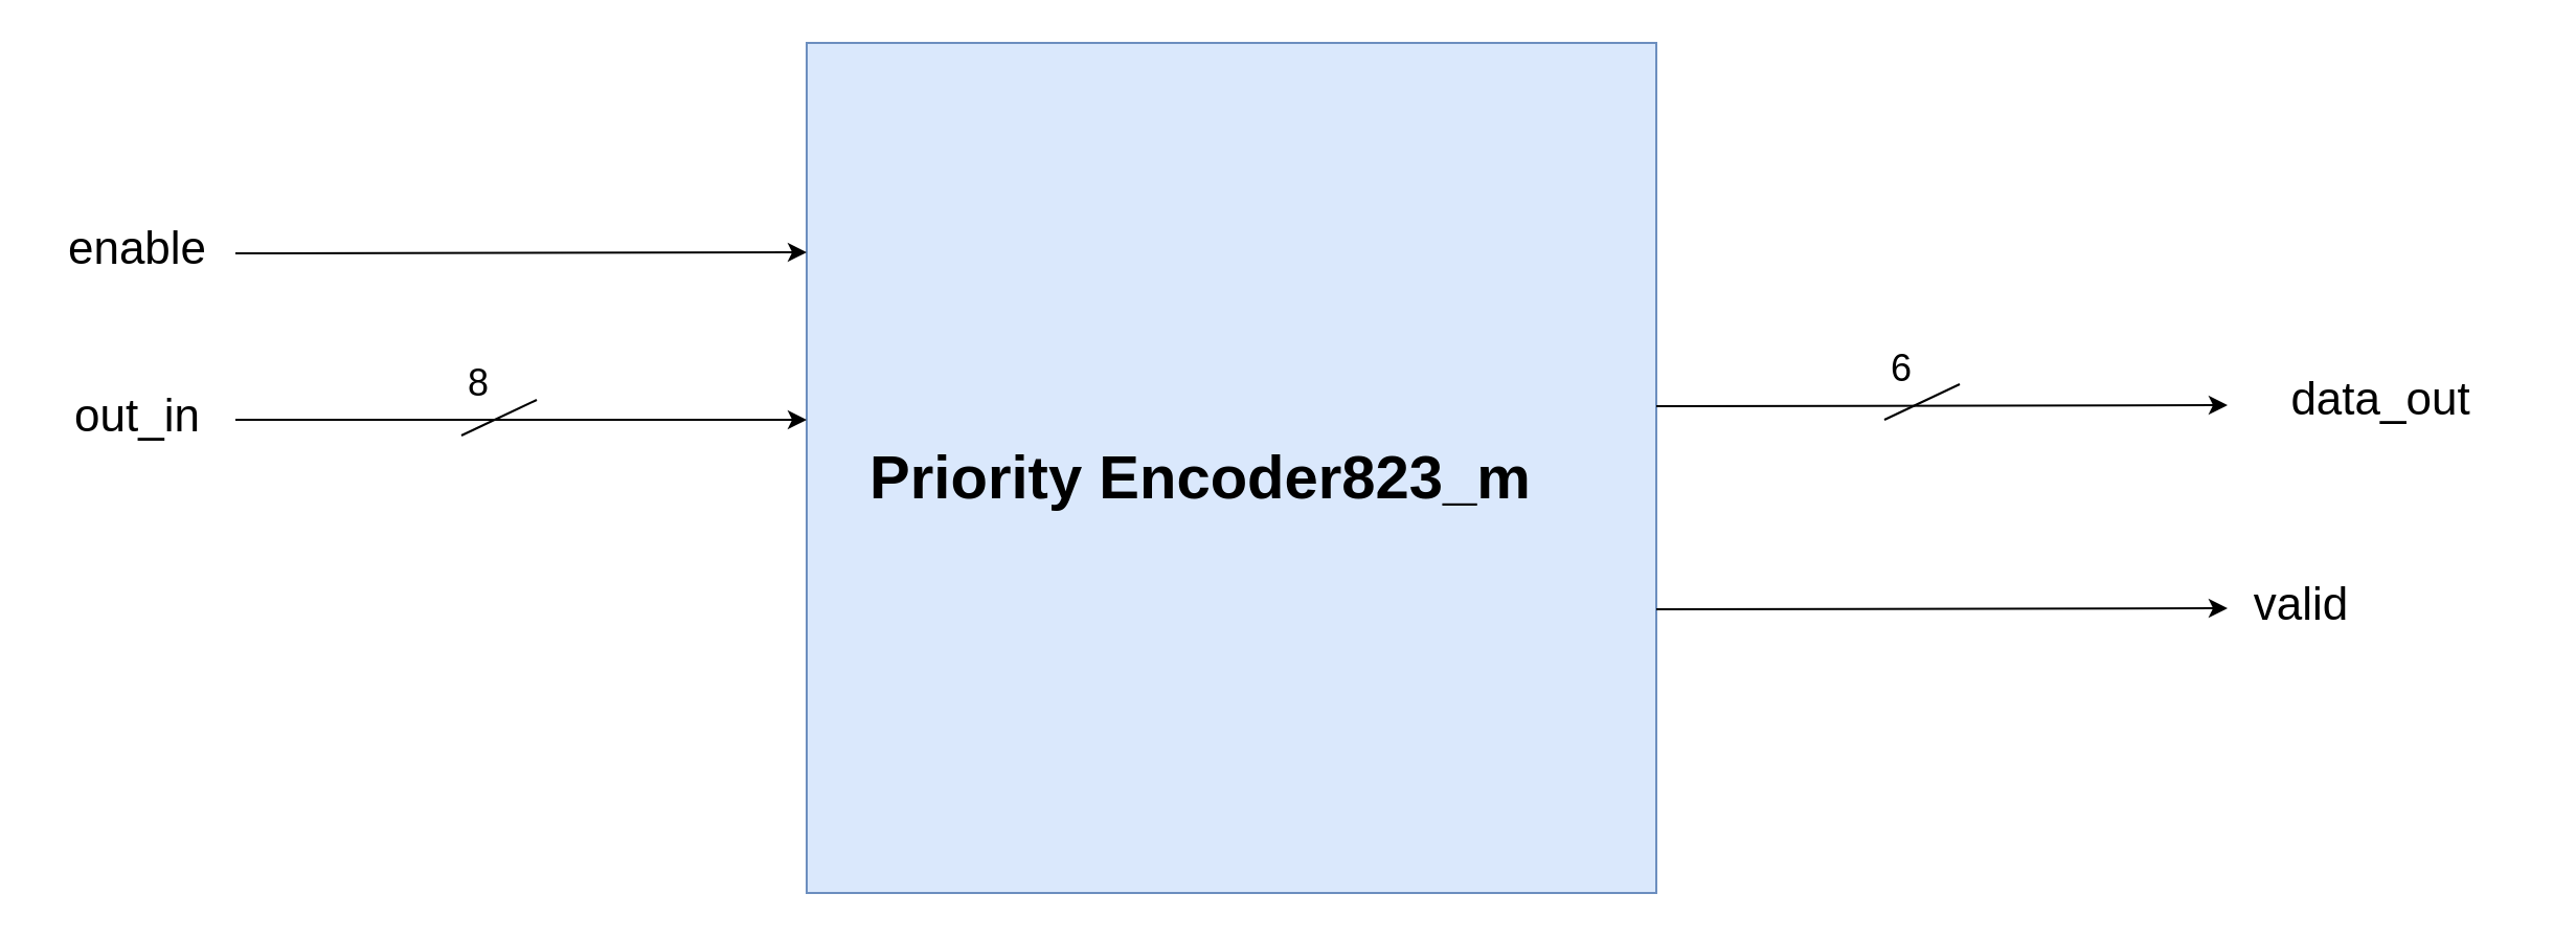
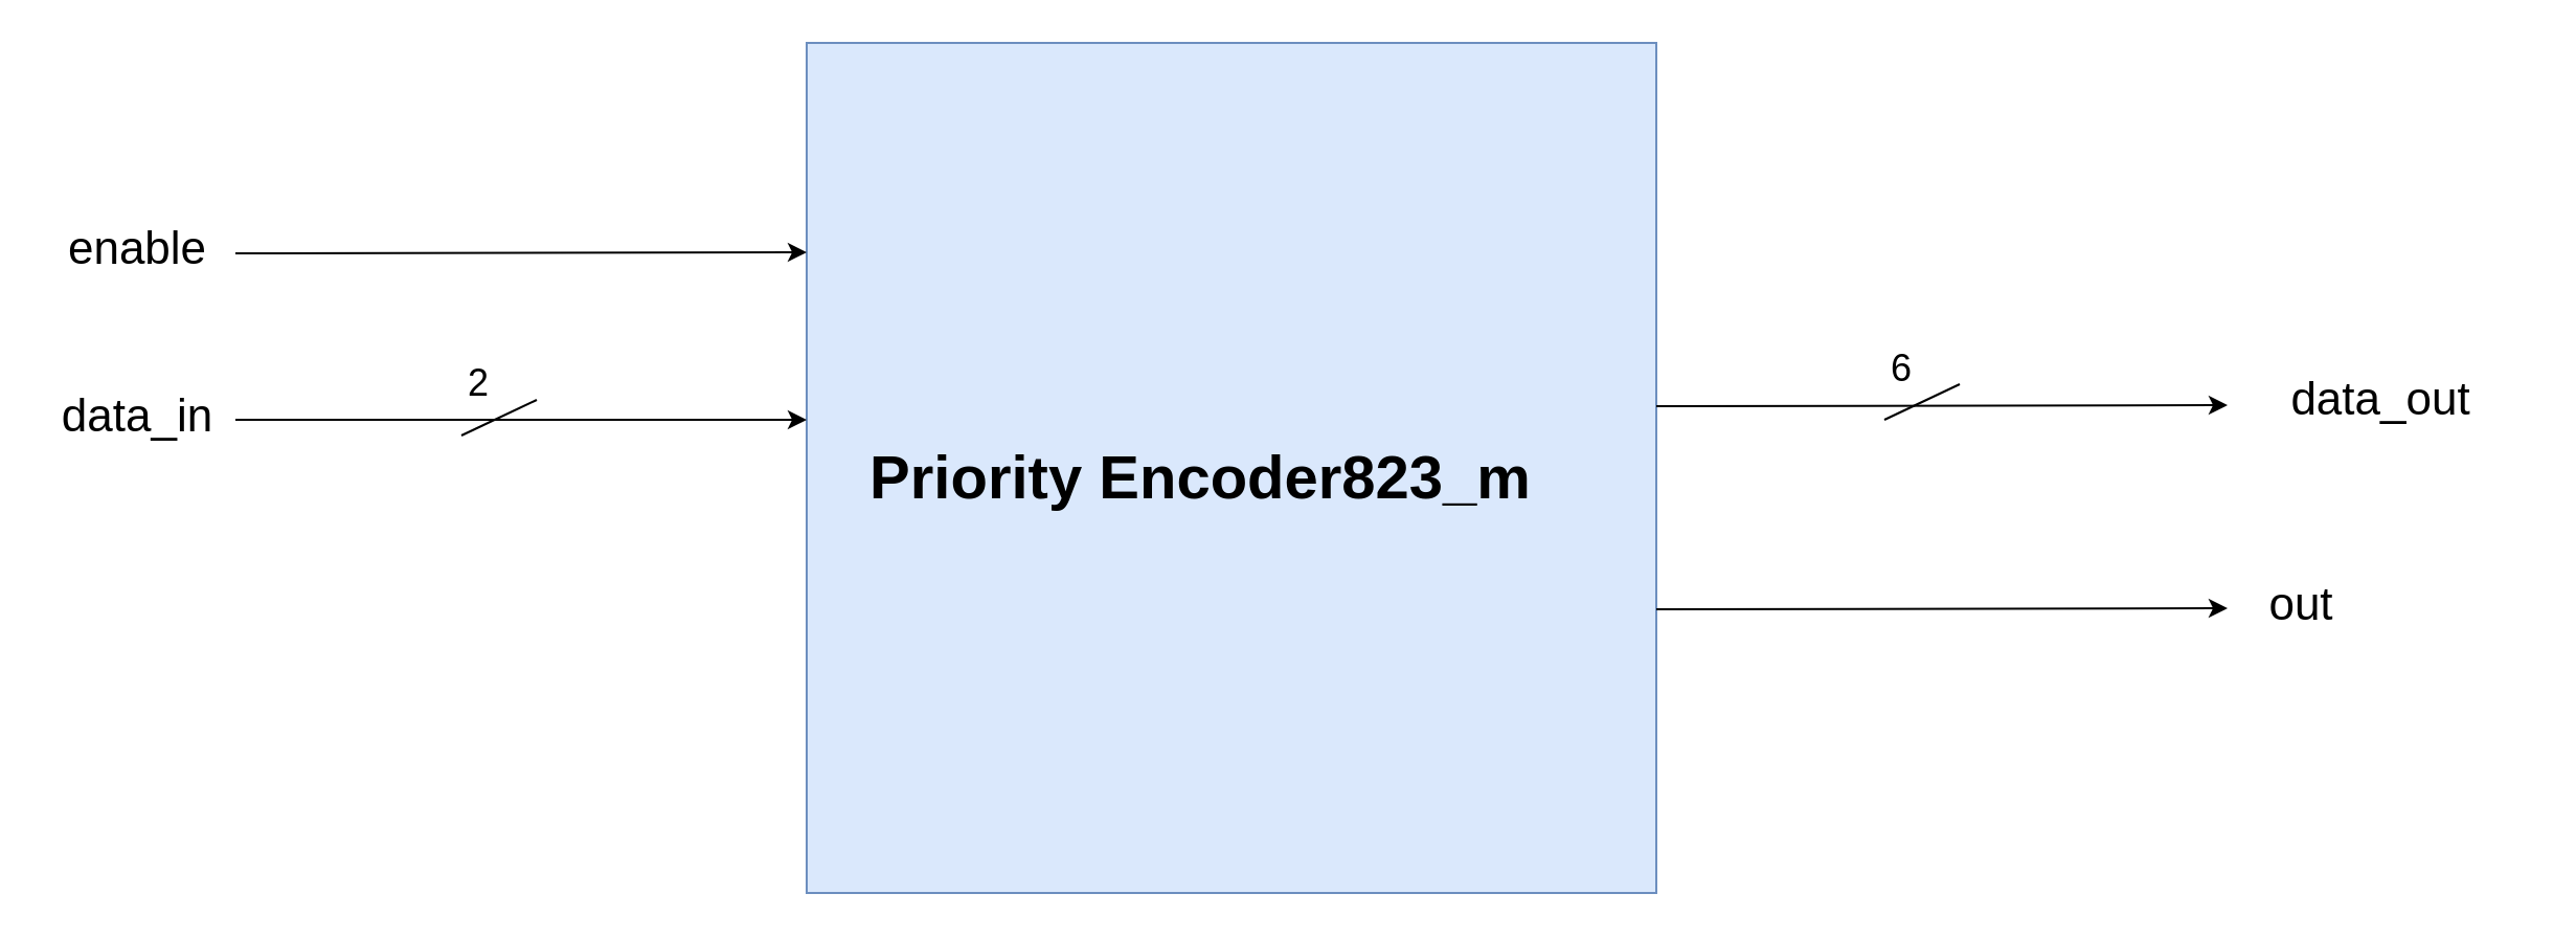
  <mxCell id="0" />
  <mxCell id="1" parent="0" />
  <mxCell id="2" value="" style="whiteSpace=wrap;html=1;aspect=fixed;fillColor=#dae8fc;strokeColor=#6c8ebf;" vertex="1" parent="1"><mxGeometry x="385" y="20" width="406" height="406" as="geometry" /></mxCell>
  <mxCell id="3" value="" style="endArrow=classic;html=1;rounded=0;entryX=0;entryY=0.25;entryDx=0;entryDy=0;" edge="1" parent="1"><mxGeometry width="50" height="50" relative="1" as="geometry"><mxPoint x="112" y="120.5" as="sourcePoint" /><mxPoint x="385" y="120" as="targetPoint" /></mxGeometry></mxCell>
  <mxCell id="4" value="" style="endArrow=classic;html=1;rounded=0;entryX=0;entryY=0.25;entryDx=0;entryDy=0;" edge="1" parent="1"><mxGeometry width="50" height="50" relative="1" as="geometry"><mxPoint x="112" y="200" as="sourcePoint" /><mxPoint x="385" y="200" as="targetPoint" /></mxGeometry></mxCell>
  <mxCell id="5" value="" style="endArrow=classic;html=1;rounded=0;entryX=0;entryY=0.25;entryDx=0;entryDy=0;" edge="1" parent="1"><mxGeometry width="50" height="50" relative="1" as="geometry"><mxPoint x="791" y="193.5" as="sourcePoint" /><mxPoint x="1064" y="193" as="targetPoint" /></mxGeometry></mxCell>
  <mxCell id="6" value="" style="endArrow=classic;html=1;rounded=0;entryX=0;entryY=0.25;entryDx=0;entryDy=0;" edge="1" parent="1"><mxGeometry width="50" height="50" relative="1" as="geometry"><mxPoint x="791" y="290.5" as="sourcePoint" /><mxPoint x="1064" y="290" as="targetPoint" /></mxGeometry></mxCell>
  <mxCell id="7" value="&lt;font style=&quot;font-size: 29px;&quot;&gt;&lt;b&gt;Priority Encoder823_m&lt;/b&gt;&lt;/font&gt;" style="text;html=1;align=center;verticalAlign=middle;resizable=0;points=[];autosize=1;strokeColor=none;fillColor=none;" vertex="1" parent="1"><mxGeometry x="406" y="204" width="334" height="47" as="geometry" /></mxCell>
  <mxCell id="8" value="&lt;font style=&quot;font-size: 22px;&quot;&gt;enable&lt;/font&gt;" style="text;html=1;align=center;verticalAlign=middle;resizable=0;points=[];autosize=1;strokeColor=none;fillColor=none;" vertex="1" parent="1"><mxGeometry x="23" y="100" width="84" height="38" as="geometry" /></mxCell>
- <mxCell id="9" value="&lt;font style=&quot;font-size: 22px;&quot;&gt;out_in&lt;/font&gt;" style="text;html=1;align=center;verticalAlign=middle;resizable=0;points=[];autosize=1;strokeColor=none;fillColor=none;" vertex="1" parent="1"><mxGeometry x="20" y="180" width="90" height="38" as="geometry" /></mxCell>
+ <mxCell id="9" value="&lt;font style=&quot;font-size: 22px;&quot;&gt;data_in&lt;/font&gt;" style="text;html=1;align=center;verticalAlign=middle;resizable=0;points=[];autosize=1;strokeColor=none;fillColor=none;" vertex="1" parent="1"><mxGeometry x="20" y="180" width="90" height="38" as="geometry" /></mxCell>
  <mxCell id="10" value="" style="endArrow=none;html=1;rounded=0;" edge="1" parent="1"><mxGeometry width="50" height="50" relative="1" as="geometry"><mxPoint x="220" y="207.5" as="sourcePoint" /><mxPoint x="256" y="190.5" as="targetPoint" /></mxGeometry></mxCell>
- <mxCell id="11" value="&lt;font style=&quot;font-size: 18px;&quot;&gt;8&lt;/font&gt;" style="text;html=1;align=center;verticalAlign=middle;resizable=0;points=[];autosize=1;strokeColor=none;fillColor=none;" vertex="1" parent="1"><mxGeometry x="214" y="166" width="28" height="34" as="geometry" /></mxCell>
+ <mxCell id="11" value="&lt;font style=&quot;font-size: 18px;&quot;&gt;2&lt;/font&gt;" style="text;html=1;align=center;verticalAlign=middle;resizable=0;points=[];autosize=1;strokeColor=none;fillColor=none;" vertex="1" parent="1"><mxGeometry x="214" y="166" width="28" height="34" as="geometry" /></mxCell>
  <mxCell id="12" value="&lt;font style=&quot;font-size: 22px;&quot;&gt;data_out&lt;/font&gt;" style="text;html=1;align=center;verticalAlign=middle;resizable=0;points=[];autosize=1;strokeColor=none;fillColor=none;" vertex="1" parent="1"><mxGeometry x="1064" y="172" width="145" height="38" as="geometry" /></mxCell>
- <mxCell id="13" value="&lt;font style=&quot;font-size: 22px;&quot;&gt;valid&lt;/font&gt;" style="text;html=1;align=center;verticalAlign=middle;resizable=0;points=[];autosize=1;strokeColor=none;fillColor=none;" vertex="1" parent="1"><mxGeometry x="1067" y="270" width="63" height="38" as="geometry" /></mxCell>
+ <mxCell id="13" value="&lt;font style=&quot;font-size: 22px;&quot;&gt;out&lt;/font&gt;" style="text;html=1;align=center;verticalAlign=middle;resizable=0;points=[];autosize=1;strokeColor=none;fillColor=none;" vertex="1" parent="1"><mxGeometry x="1067" y="270" width="63" height="38" as="geometry" /></mxCell>
  <mxCell id="14" value="" style="endArrow=none;html=1;rounded=0;" edge="1" parent="1"><mxGeometry width="50" height="50" relative="1" as="geometry"><mxPoint x="900" y="200" as="sourcePoint" /><mxPoint x="936" y="183" as="targetPoint" /></mxGeometry></mxCell>
  <mxCell id="15" value="&lt;font style=&quot;font-size: 18px;&quot;&gt;6&lt;/font&gt;" style="text;html=1;align=center;verticalAlign=middle;resizable=0;points=[];autosize=1;strokeColor=none;fillColor=none;" vertex="1" parent="1"><mxGeometry x="894" y="158.5" width="28" height="34" as="geometry" /></mxCell>
